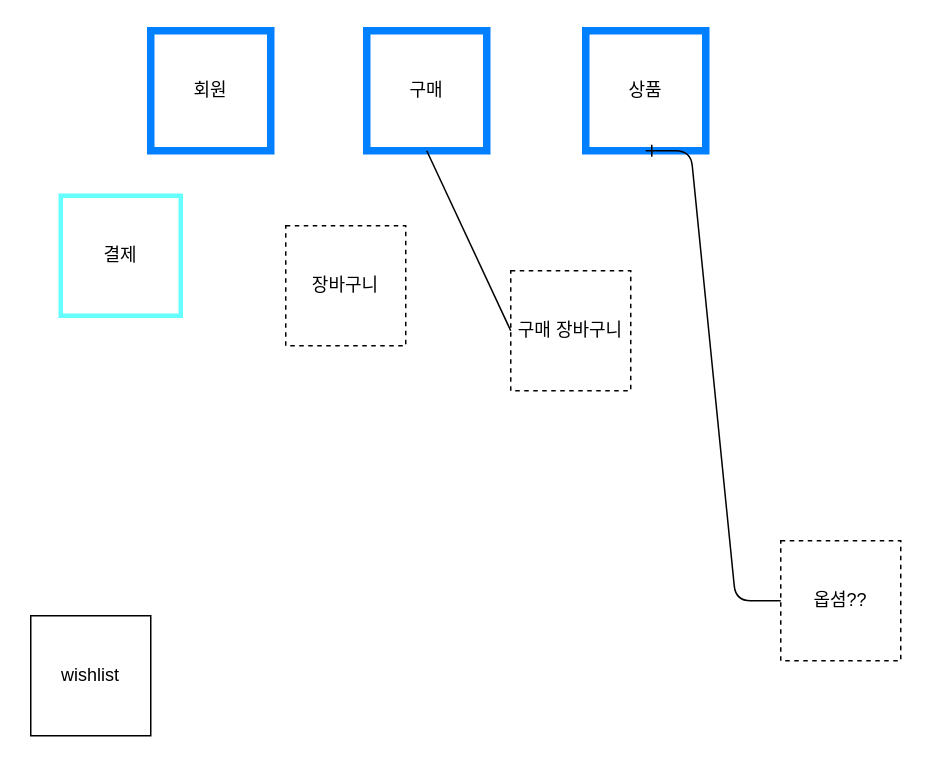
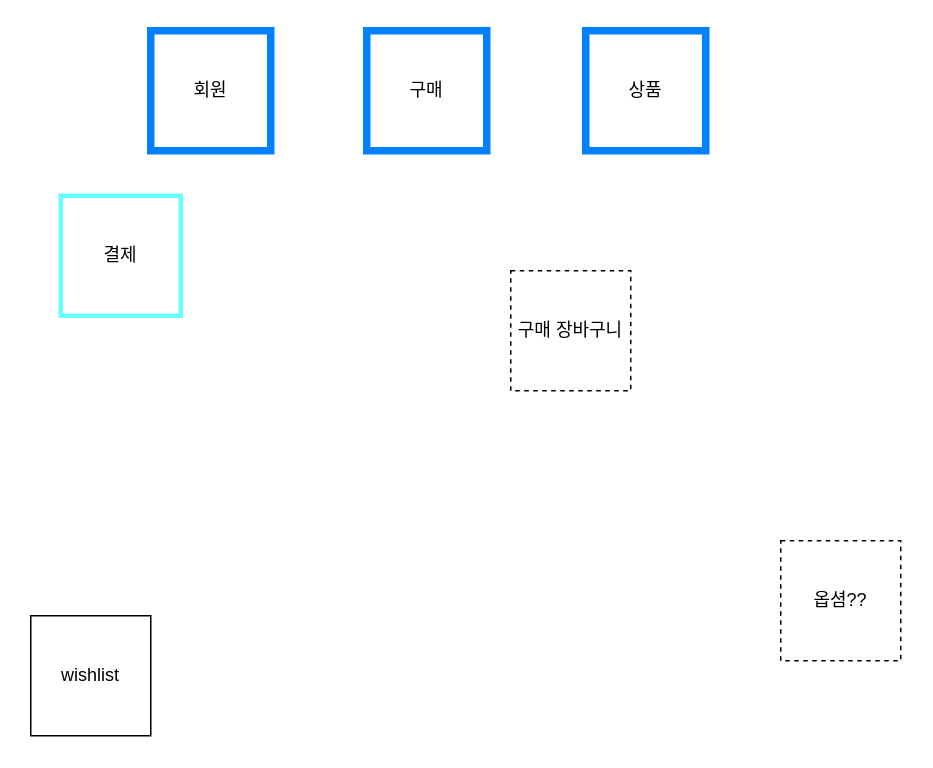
  <mxCell id="0" />
  <mxCell id="1" parent="0" />
  <mxCell id="2" value="회원" style="whiteSpace=wrap;html=1;aspect=fixed;strokeColor=#007FFF;strokeWidth=5;" vertex="1" parent="1"><mxGeometry x="100" y="20" width="80" height="80" as="geometry" /></mxCell>
  <mxCell id="3" value="상품" style="whiteSpace=wrap;html=1;aspect=fixed;strokeColor=#007FFF;strokeWidth=5;" vertex="1" parent="1"><mxGeometry x="390" y="20" width="80" height="80" as="geometry" /></mxCell>
  <mxCell id="4" value="구매" style="whiteSpace=wrap;html=1;aspect=fixed;strokeColor=#007FFF;strokeWidth=5;" vertex="1" parent="1"><mxGeometry x="244" y="20" width="80" height="80" as="geometry" /></mxCell>
  <mxCell id="5" value="옵셤??" style="whiteSpace=wrap;html=1;aspect=fixed;dashed=1;" vertex="1" parent="1"><mxGeometry x="520" y="360" width="80" height="80" as="geometry" /></mxCell>
  <mxCell id="6" value="결제" style="whiteSpace=wrap;html=1;aspect=fixed;strokeWidth=3;strokeColor=#66FFFF;" vertex="1" parent="1"><mxGeometry x="40" y="130" width="80" height="80" as="geometry" /></mxCell>
- <mxCell id="7" value="장바구니" style="whiteSpace=wrap;html=1;aspect=fixed;dashed=1;" vertex="1" parent="1"><mxGeometry x="190" y="150" width="80" height="80" as="geometry" /></mxCell>
  <mxCell id="8" value="구매 장바구니" style="whiteSpace=wrap;html=1;aspect=fixed;dashed=1;" vertex="1" parent="1"><mxGeometry x="340" y="180" width="80" height="80" as="geometry" /></mxCell>
- <mxCell id="9" value="" style="endArrow=none;html=1;exitX=0.5;exitY=1;exitDx=0;exitDy=0;entryX=0;entryY=0.5;entryDx=0;entryDy=0;" edge="1" parent="1" source="4" target="8"><mxGeometry width="50" height="50" relative="1" as="geometry"><mxPoint x="340" y="340" as="sourcePoint" /><mxPoint x="330" y="190" as="targetPoint" /></mxGeometry></mxCell>
  <mxCell id="10" value="wishlist" style="whiteSpace=wrap;html=1;aspect=fixed;" vertex="1" parent="1"><mxGeometry x="20" y="410" width="80" height="80" as="geometry" /></mxCell>
- <mxCell id="11" value="" style="edgeStyle=entityRelationEdgeStyle;fontSize=12;html=1;endArrow=ERone;endFill=1;entryX=0.5;entryY=1;entryDx=0;entryDy=0;" edge="1" parent="1" source="5" target="3"><mxGeometry width="100" height="100" relative="1" as="geometry"><mxPoint x="310" y="360" as="sourcePoint" /><mxPoint x="410" y="260" as="targetPoint" /></mxGeometry></mxCell>
